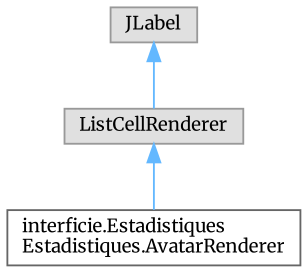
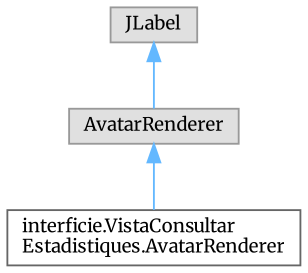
  digraph {
    fontname=Merriweather
    rankdir=TB
    node [color=grey60 fillcolor="#E0E0E0" fontname=Merriweather fontsize=10 shape=box style=filled]
    edge [color=steelblue1 dir=back fontname=Merriweather fontsize=10 labelfontname=Helvetica labelfontsize=10 style=solid]
    n1 [height=0.2 label=JLabel width=0.4]
-   n2 [height=0.2 label=ListCellRenderer width=0.4]
-   n3 [color=grey40 fillcolor=white height=0.2 label="interficie.Estadistiques\lEstadistiques.AvatarRenderer" width=0.4]
+   n2 [height=0.2 label=AvatarRenderer width=0.4]
+   n3 [color=grey40 fillcolor=white height=0.2 label="interficie.VistaConsultar\lEstadistiques.AvatarRenderer" width=0.4]
    n1 -> n2
    n2 -> n3
  }
